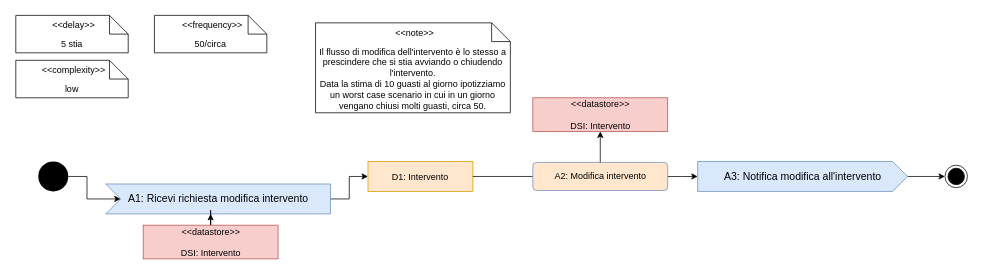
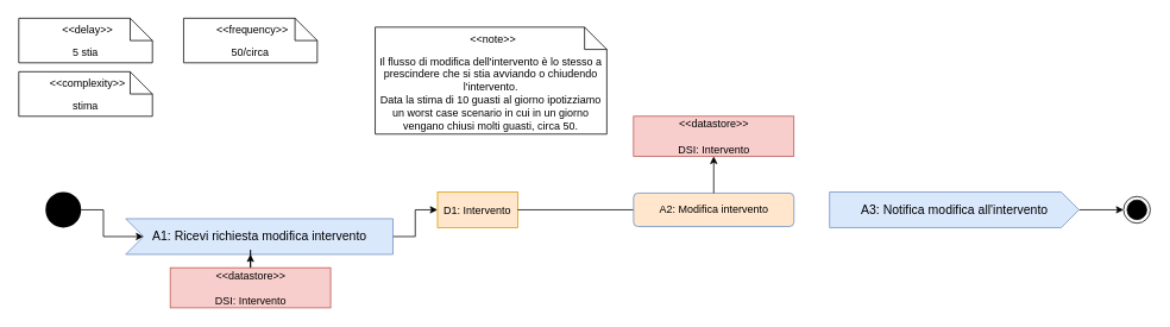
  <mxCell id="0" />
  <mxCell id="1" parent="0" />
- <mxCell id="2" value="low" style="shape=note2;boundedLbl=1;whiteSpace=wrap;html=1;size=25;verticalAlign=top;align=center;" parent="1" vertex="1"><mxGeometry y="80" width="150" height="50" as="geometry" x="20" /></mxCell>
+ <mxCell id="2" value="stima" style="shape=note2;boundedLbl=1;whiteSpace=wrap;html=1;size=25;verticalAlign=top;align=center;" parent="1" vertex="1"><mxGeometry y="80" width="150" height="50" as="geometry" x="20" /></mxCell>
  <mxCell id="3" value="&lt;&lt;complexity&gt;&gt;" style="resizeWidth=1;part=1;strokeColor=none;fillColor=none;align=center;spacingLeft=5;" parent="2" vertex="1"><mxGeometry width="150" height="25" relative="1" as="geometry" /></mxCell>
  <mxCell id="4" value="5 stia" style="shape=note2;boundedLbl=1;whiteSpace=wrap;html=1;size=25;verticalAlign=top;align=center;" parent="1" vertex="1"><mxGeometry width="150" height="50" as="geometry" x="20" y="20" /></mxCell>
  <mxCell id="5" value="&lt;&lt;delay&gt;&gt;" style="resizeWidth=1;part=1;strokeColor=none;fillColor=none;align=center;spacingLeft=5;" parent="4" vertex="1"><mxGeometry width="150" height="25" relative="1" as="geometry" /></mxCell>
  <mxCell id="6" style="edgeStyle=orthogonalEdgeStyle;rounded=0;orthogonalLoop=1;jettySize=auto;html=1;exitX=0.5;exitY=1;exitDx=0;exitDy=0;dashed=1;endArrow=none;endFill=0;" parent="4" source="5" target="5" edge="1"><mxGeometry relative="1" as="geometry" /></mxCell>
  <mxCell id="7" style="edgeStyle=orthogonalEdgeStyle;rounded=0;orthogonalLoop=1;jettySize=auto;html=1;entryX=0;entryY=0;entryDx=20;entryDy=20;entryPerimeter=0;" parent="1" source="8" target="10" edge="1"><mxGeometry relative="1" as="geometry"><mxPoint x="150" y="235" as="targetPoint" /></mxGeometry></mxCell>
  <mxCell id="8" value="" style="ellipse;fillColor=#000000;strokeColor=none;" parent="1" vertex="1"><mxGeometry x="50" y="215" width="40" height="40" as="geometry" /></mxCell>
  <mxCell id="9" style="edgeStyle=orthogonalEdgeStyle;rounded=0;orthogonalLoop=1;jettySize=auto;html=1;entryX=0;entryY=0.5;entryDx=0;entryDy=0;exitX=0;exitY=0;exitDx=20;exitDy=20;exitPerimeter=0;" parent="1" source="10" target="13" edge="1"><mxGeometry relative="1" as="geometry" /></mxCell>
  <mxCell id="10" value="A1: Ricevi richiesta modifica intervento" style="html=1;shape=mxgraph.infographic.ribbonSimple;notch1=20;notch2=0;align=center;verticalAlign=middle;fontSize=14;fontStyle=0;flipH=0;fillColor=#dae8fc;strokeColor=#6c8ebf;direction=east;" parent="1" vertex="1"><mxGeometry x="140" y="245" width="300" height="40" as="geometry" /></mxCell>
  <mxCell id="11" style="edgeStyle=orthogonalEdgeStyle;rounded=0;orthogonalLoop=1;jettySize=auto;html=1;entryX=0;entryY=0;entryDx=140;entryDy=40;entryPerimeter=0;" parent="1" source="12" target="10" edge="1"><mxGeometry relative="1" as="geometry" /></mxCell>
  <mxCell id="12" value="&amp;lt;&amp;lt;datastore&amp;gt;&amp;gt;&lt;br&gt;&lt;br&gt;DSI: Intervento" style="text;html=1;align=center;verticalAlign=middle;dashed=0;fillColor=#f8cecc;strokeColor=#b85450;" parent="1" vertex="1"><mxGeometry x="190" y="300" width="180" height="45" as="geometry" /></mxCell>
- <mxCell id="13" value="D1: Intervento" style="text;align=center;verticalAlign=middle;dashed=0;fillColor=#ffe6cc;strokeColor=#d79b00;" parent="1" vertex="1"><mxGeometry x="490" y="215" width="140" height="40" as="geometry" /></mxCell>
+ <mxCell id="13" value="D1: Intervento" style="text;align=center;verticalAlign=middle;dashed=0;fillColor=#ffe6cc;strokeColor=#d79b00;" parent="1" vertex="1"><mxGeometry x="490" y="215" width="90" height="40" as="geometry" /></mxCell>
  <mxCell id="14" value="Il flusso di modifica dell'intervento è lo stesso a prescindere che si stia avviando o chiudendo l'intervento.&lt;br&gt;Data la stima di 10 guasti al giorno ipotizziamo un worst case scenario in cui in un giorno vengano chiusi molti guasti, circa 50." style="shape=note2;boundedLbl=1;whiteSpace=wrap;html=1;size=25;verticalAlign=top;align=center;" parent="1" vertex="1"><mxGeometry x="420" y="30" width="260" height="120" as="geometry" /></mxCell>
  <mxCell id="15" value="&lt;&lt;note&gt;&gt;" style="resizeWidth=1;part=1;strokeColor=none;fillColor=none;align=center;spacingLeft=5;" parent="14" vertex="1"><mxGeometry width="260" height="25" relative="1" as="geometry" /></mxCell>
  <mxCell id="16" style="edgeStyle=orthogonalEdgeStyle;rounded=0;orthogonalLoop=1;jettySize=auto;html=1;exitX=1;exitY=0.5;exitDx=0;exitDy=0;entryX=0;entryY=0.5;entryDx=0;entryDy=0;endArrow=none;" parent="1" source="13" target="18" edge="1"><mxGeometry relative="1" as="geometry"><mxPoint x="700" y="235" as="targetPoint" /><mxPoint x="730" y="240" as="sourcePoint" /></mxGeometry></mxCell>
- <mxCell id="17" style="edgeStyle=orthogonalEdgeStyle;rounded=0;orthogonalLoop=1;jettySize=auto;html=1;entryX=0;entryY=0;entryDx=0;entryDy=20;entryPerimeter=0;" parent="1" source="18" target="23" edge="1"><mxGeometry relative="1" as="geometry"><mxPoint x="960" y="233.8" as="targetPoint" /></mxGeometry></mxCell>
  <mxCell id="18" value="A2: Modifica intervento" style="html=1;align=center;verticalAlign=middle;rounded=1;absoluteArcSize=1;arcSize=10;dashed=0;fillColor=#ffe6cc;strokeColor=#6c8ebf;" parent="1" vertex="1"><mxGeometry x="710" y="216.25" width="180" height="37.5" as="geometry" /></mxCell>
  <mxCell id="19" style="edgeStyle=orthogonalEdgeStyle;rounded=0;orthogonalLoop=1;jettySize=auto;html=1;exitX=0.5;exitY=0;exitDx=0;exitDy=0;entryX=0.5;entryY=1;entryDx=0;entryDy=0;" parent="1" source="18" target="20" edge="1"><mxGeometry relative="1" as="geometry" /></mxCell>
  <mxCell id="20" value="&amp;lt;&amp;lt;datastore&amp;gt;&amp;gt;&lt;br&gt;&lt;br&gt;DSI: Intervento" style="text;html=1;align=center;verticalAlign=middle;dashed=0;fillColor=#f8cecc;strokeColor=#b85450;" parent="1" vertex="1"><mxGeometry x="710" y="130" width="180" height="45" as="geometry" /></mxCell>
  <mxCell id="21" style="edgeStyle=orthogonalEdgeStyle;rounded=0;orthogonalLoop=1;jettySize=auto;html=1;exitX=1;exitY=0.5;exitDx=0;exitDy=0;entryX=0;entryY=0.5;entryDx=0;entryDy=0;exitPerimeter=0;" parent="1" source="23" target="22" edge="1"><mxGeometry relative="1" as="geometry"><mxPoint x="1250" y="235.25" as="targetPoint" /><mxPoint x="1300" y="235" as="sourcePoint" /></mxGeometry></mxCell>
  <mxCell id="22" value="" style="ellipse;html=1;shape=endState;fillColor=strokeColor;" parent="1" vertex="1"><mxGeometry x="1260" y="220" width="30" height="30" as="geometry" /></mxCell>
  <mxCell id="23" value="A3: Notifica modifica all'intervento" style="html=1;shape=mxgraph.infographic.ribbonSimple;notch1=0;notch2=20;align=center;verticalAlign=middle;fontSize=14;fontStyle=0;fillColor=#dae8fc;strokeColor=#6c8ebf;" parent="1" vertex="1"><mxGeometry x="930" y="215" width="280" height="40" as="geometry" /></mxCell>
  <mxCell id="24" value="50/circa" style="shape=note2;boundedLbl=1;whiteSpace=wrap;html=1;size=25;verticalAlign=top;align=center;" parent="1" vertex="1"><mxGeometry x="205" width="150" height="50" as="geometry" y="20" /></mxCell>
  <mxCell id="25" value="&lt;&lt;frequency&gt;&gt;" style="resizeWidth=1;part=1;strokeColor=none;fillColor=none;align=center;spacingLeft=5;" parent="24" vertex="1"><mxGeometry width="150" height="25" relative="1" as="geometry" /></mxCell>
  <mxCell id="26" style="edgeStyle=orthogonalEdgeStyle;rounded=0;orthogonalLoop=1;jettySize=auto;html=1;exitX=0.5;exitY=1;exitDx=0;exitDy=0;" parent="24" source="25" target="25" edge="1"><mxGeometry relative="1" as="geometry" /></mxCell>
